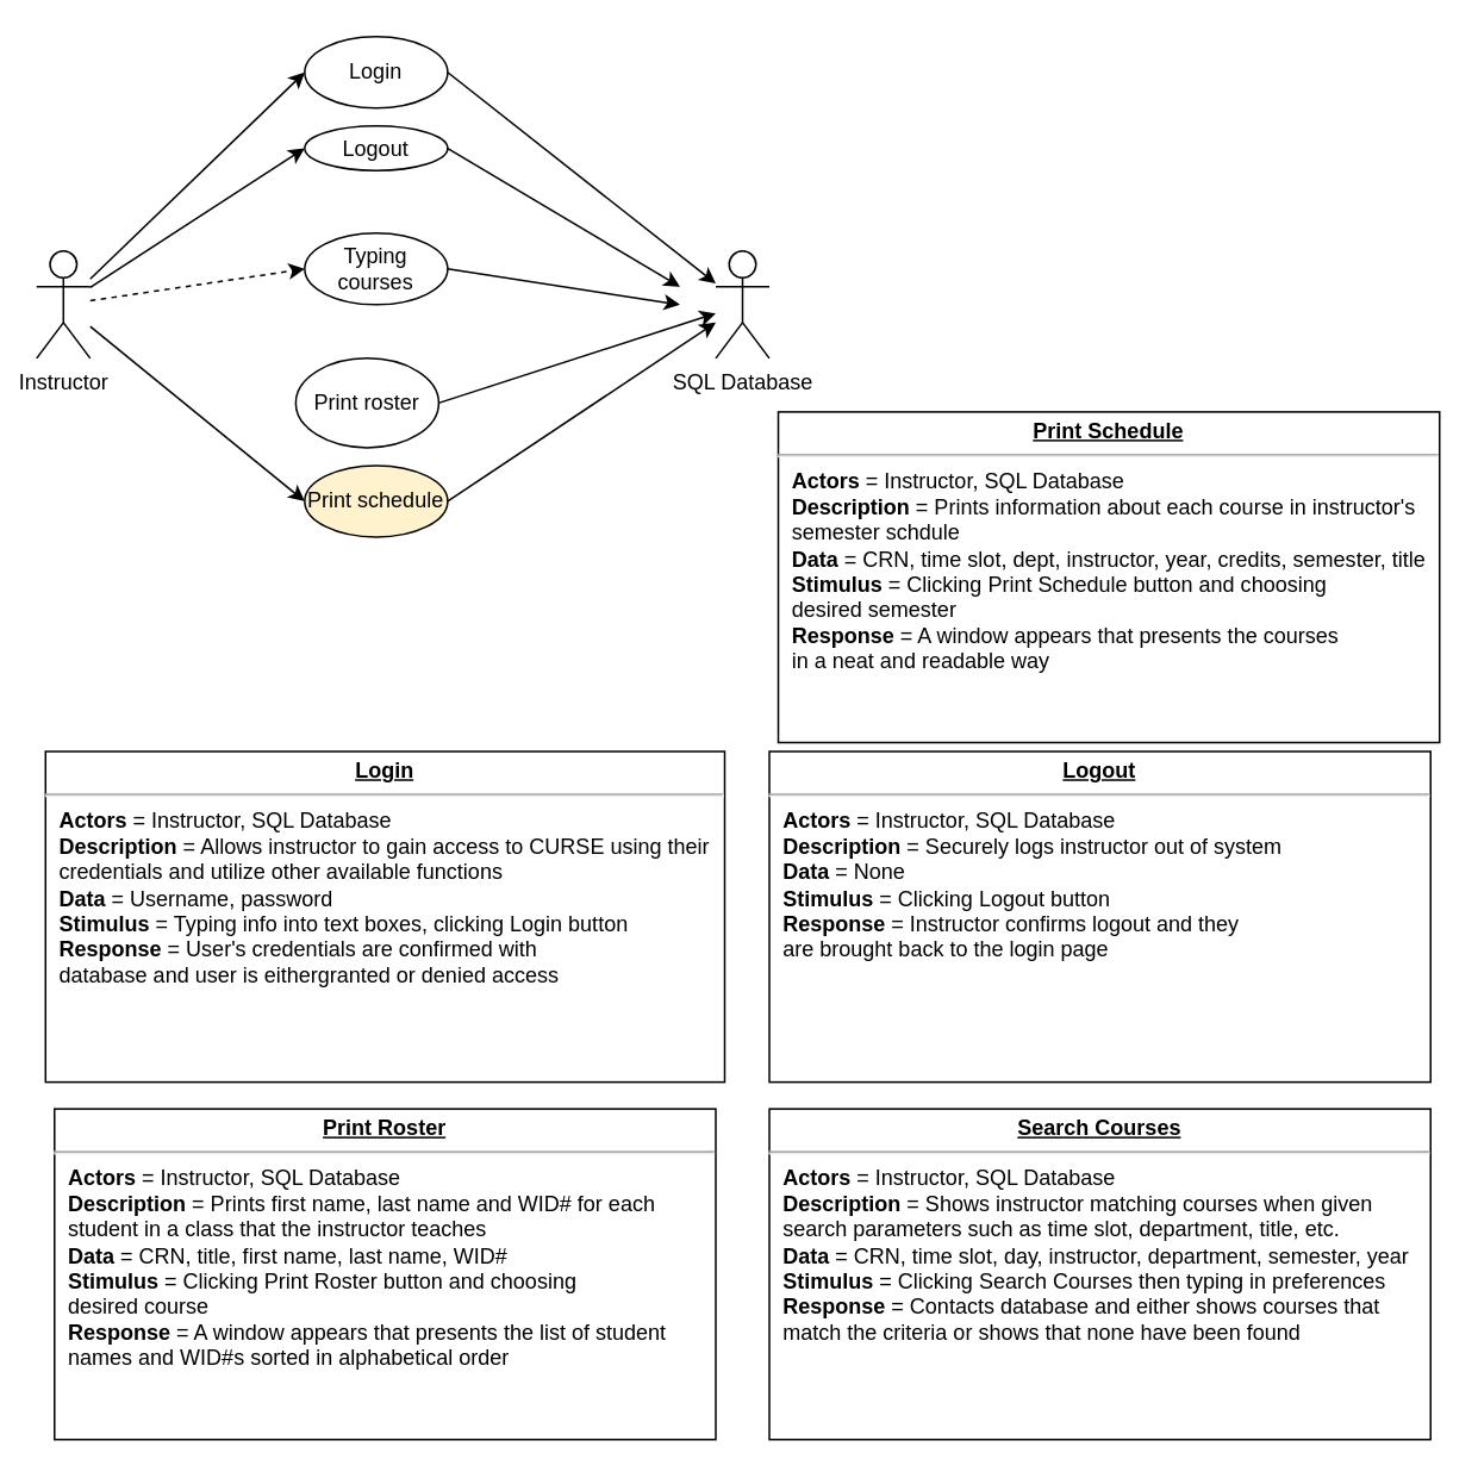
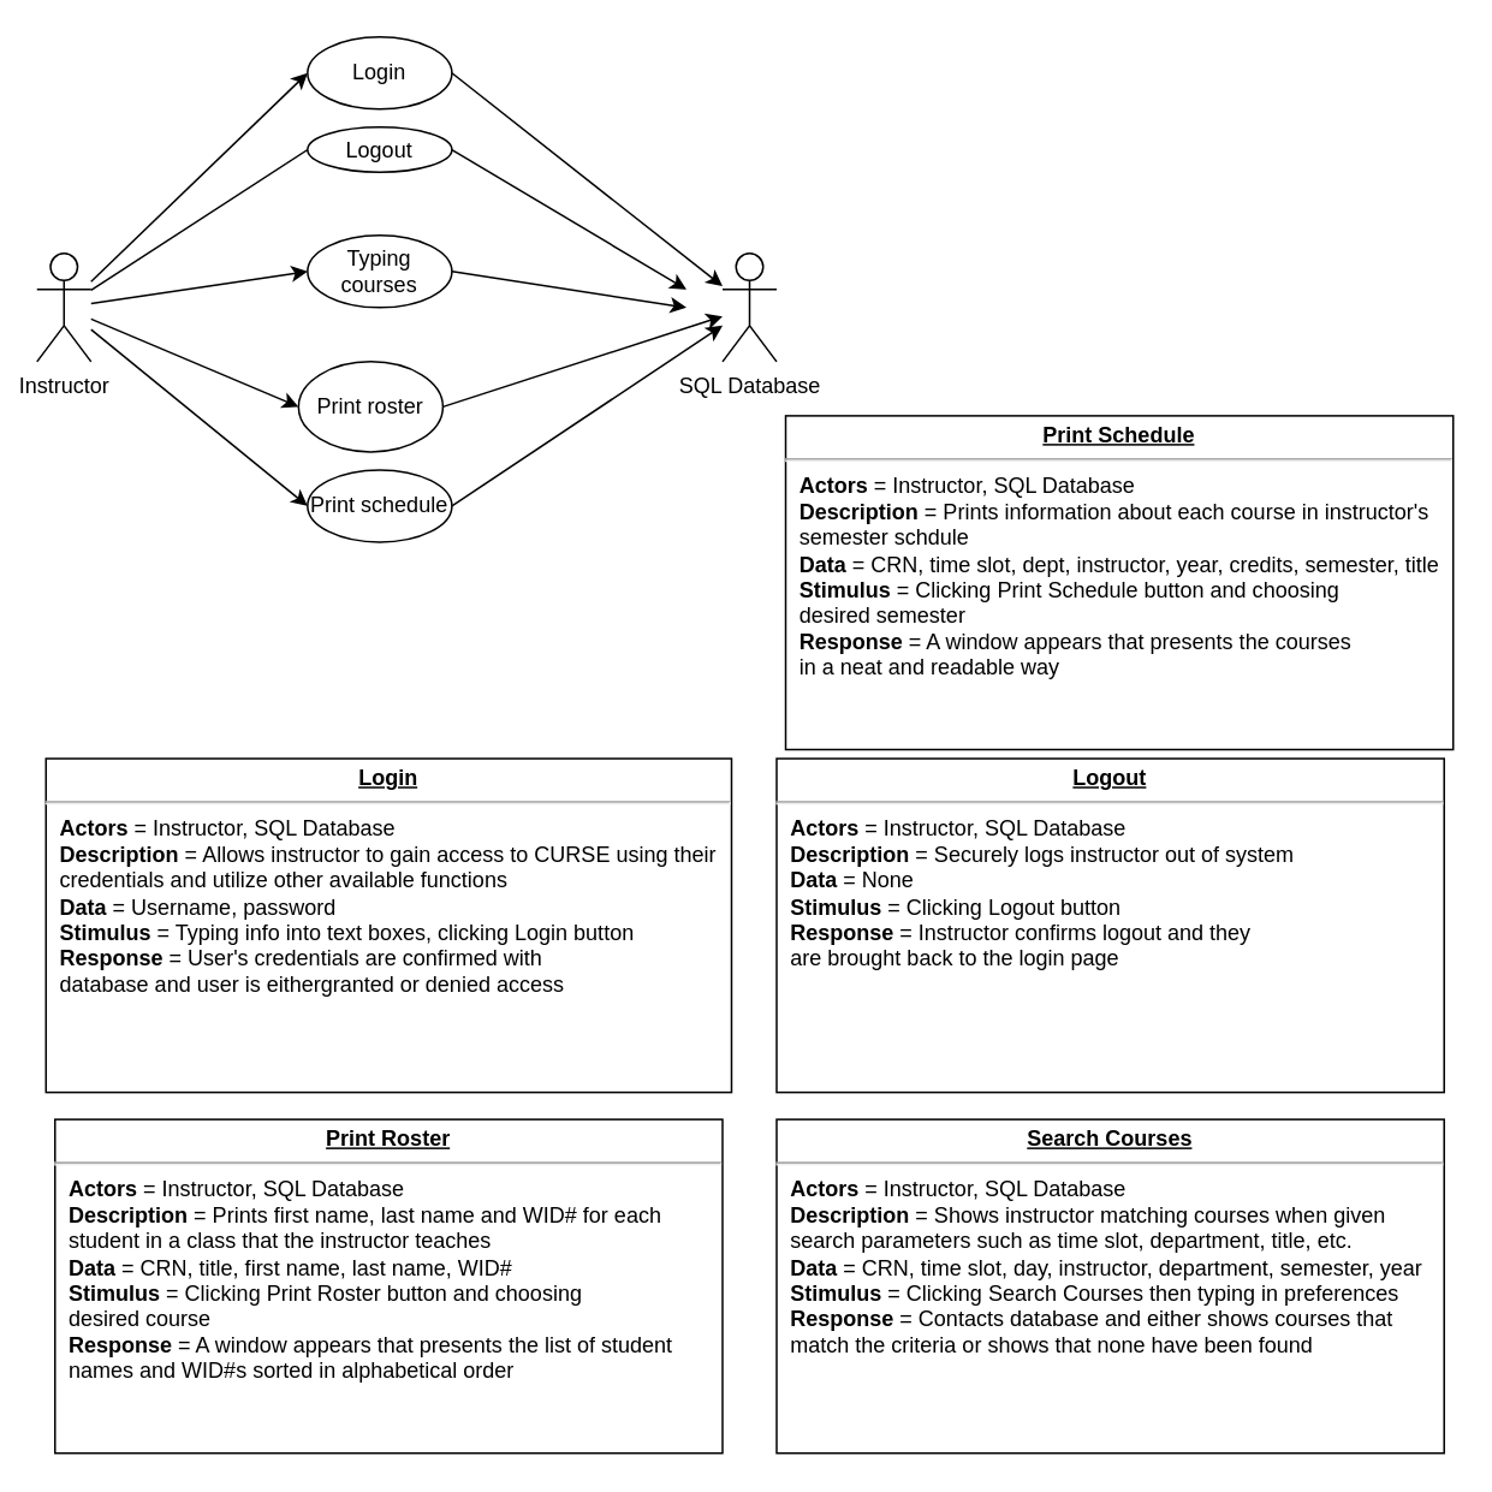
  <mxCell id="0" />
  <mxCell id="1" parent="0" />
  <mxCell id="2" value="&lt;p style=&quot;margin: 0px ; margin-top: 4px ; text-align: center ; text-decoration: underline&quot;&gt;&lt;b&gt;Print Schedule&lt;/b&gt;&lt;br&gt;&lt;/p&gt;&lt;hr&gt;&lt;p style=&quot;margin: 0px ; margin-left: 8px&quot;&gt;&lt;b&gt;Actors &lt;/b&gt;= Instructor, SQL Database&lt;br&gt;&lt;b&gt;Description &lt;/b&gt;= Prints information about each course in instructor's&lt;br&gt;semester schdule&lt;br&gt;&lt;/p&gt;&lt;p style=&quot;margin: 0px ; margin-left: 8px&quot;&gt;&lt;b&gt;Data &lt;/b&gt;= CRN, time slot, dept, instructor, year, credits, semester, title&lt;br&gt;&lt;/p&gt;&lt;p style=&quot;margin: 0px ; margin-left: 8px&quot;&gt;&lt;b&gt;Stimulus &lt;/b&gt;= Clicking Print Schedule button and choosing &lt;br&gt;desired semester&lt;br&gt;&lt;/p&gt;&lt;p style=&quot;margin: 0px ; margin-left: 8px&quot;&gt;&lt;b&gt;Response &lt;/b&gt;= A window appears that presents the courses &lt;br&gt;in a neat and readable way&lt;br&gt;&lt;/p&gt;" style="verticalAlign=top;align=left;overflow=fill;fontSize=12;fontFamily=Helvetica;html=1;" vertex="1" parent="1"><mxGeometry x="435" y="230" width="370" height="185" as="geometry" /></mxCell>
  <mxCell id="3" value="&lt;p style=&quot;margin: 0px ; margin-top: 4px ; text-align: center ; text-decoration: underline&quot;&gt;&lt;b&gt;Login&lt;/b&gt;&lt;br&gt;&lt;/p&gt;&lt;hr&gt;&lt;p style=&quot;margin: 0px ; margin-left: 8px&quot;&gt;&lt;b&gt;Actors &lt;/b&gt;= Instructor, SQL Database&lt;br&gt;&lt;b&gt;Description &lt;/b&gt;= Allows instructor to gain access to CURSE using their &lt;br&gt;credentials and utilize other available functions&lt;br&gt;&lt;/p&gt;&lt;p style=&quot;margin: 0px ; margin-left: 8px&quot;&gt;&lt;b&gt;Data &lt;/b&gt;= Username, password&lt;br&gt;&lt;/p&gt;&lt;p style=&quot;margin: 0px ; margin-left: 8px&quot;&gt;&lt;b&gt;Stimulus &lt;/b&gt;= Typing info into text boxes, clicking Login button&lt;br&gt;&lt;/p&gt;&lt;p style=&quot;margin: 0px ; margin-left: 8px&quot;&gt;&lt;b&gt;Response &lt;/b&gt;= User's credentials are confirmed with &lt;br&gt;database and user is eithergranted or denied access&lt;br&gt;&lt;/p&gt;" style="verticalAlign=top;align=left;overflow=fill;fontSize=12;fontFamily=Helvetica;html=1;" vertex="1" parent="1"><mxGeometry x="25" y="420" width="380" height="185" as="geometry" /></mxCell>
  <mxCell id="4" value="&lt;p style=&quot;margin: 0px ; margin-top: 4px ; text-align: center ; text-decoration: underline&quot;&gt;&lt;b&gt;Logout&lt;/b&gt;&lt;br&gt;&lt;/p&gt;&lt;hr&gt;&lt;p style=&quot;margin: 0px ; margin-left: 8px&quot;&gt;&lt;b&gt;Actors &lt;/b&gt;= Instructor, SQL Database&lt;br&gt;&lt;b&gt;Description &lt;/b&gt;= Securely logs instructor out of system &lt;br&gt;&lt;/p&gt;&lt;p style=&quot;margin: 0px ; margin-left: 8px&quot;&gt;&lt;b&gt;Data &lt;/b&gt;= None&lt;br&gt;&lt;/p&gt;&lt;p style=&quot;margin: 0px ; margin-left: 8px&quot;&gt;&lt;b&gt;Stimulus &lt;/b&gt;= Clicking Logout button&lt;br&gt;&lt;/p&gt;&lt;p style=&quot;margin: 0px ; margin-left: 8px&quot;&gt;&lt;b&gt;Response &lt;/b&gt;= Instructor confirms logout and they&lt;br&gt;are brought back to the login page&lt;/p&gt;" style="verticalAlign=top;align=left;overflow=fill;fontSize=12;fontFamily=Helvetica;html=1;" vertex="1" parent="1"><mxGeometry x="430" y="420" width="370" height="185" as="geometry" /></mxCell>
  <mxCell id="5" value="Instructor" style="shape=umlActor;verticalLabelPosition=bottom;labelBackgroundColor=#ffffff;verticalAlign=top;html=1;outlineConnect=0;" vertex="1" parent="1"><mxGeometry x="20" y="140" width="30" height="60" as="geometry" /></mxCell>
  <mxCell id="6" value="Login" style="ellipse;whiteSpace=wrap;html=1;" vertex="1" parent="1"><mxGeometry x="170" width="80" height="40" as="geometry" y="20" /></mxCell>
  <mxCell id="7" value="" style="endArrow=classic;html=1;entryX=0;entryY=0.5;entryDx=0;entryDy=0;" edge="1" parent="1" source="5" target="6"><mxGeometry width="50" height="50" relative="1" as="geometry"><mxPoint x="220" y="220" as="sourcePoint" /><mxPoint x="270" y="170" as="targetPoint" /></mxGeometry></mxCell>
  <mxCell id="8" value="Typing courses" style="ellipse;whiteSpace=wrap;html=1;" vertex="1" parent="1"><mxGeometry x="170" y="130" width="80" height="40" as="geometry" /></mxCell>
- <mxCell id="9" value="" style="endArrow=classic;html=1;entryX=0;entryY=0.5;entryDx=0;entryDy=0;dashed=1;" edge="1" parent="1" source="5" target="8"><mxGeometry width="50" height="50" relative="1" as="geometry"><mxPoint x="110" y="250" as="sourcePoint" /><mxPoint x="160" y="200" as="targetPoint" /></mxGeometry></mxCell>
+ <mxCell id="9" value="" style="endArrow=classic;html=1;entryX=0;entryY=0.5;entryDx=0;entryDy=0;" edge="1" parent="1" source="5" target="8"><mxGeometry width="50" height="50" relative="1" as="geometry"><mxPoint x="110" y="250" as="sourcePoint" /><mxPoint x="160" y="200" as="targetPoint" /></mxGeometry></mxCell>
  <mxCell id="10" value="Logout" style="ellipse;whiteSpace=wrap;html=1;" vertex="1" parent="1"><mxGeometry x="170" y="70" width="80" height="25" as="geometry" /></mxCell>
- <mxCell id="11" value="" style="endArrow=classic;html=1;entryX=0;entryY=0.5;entryDx=0;entryDy=0;" edge="1" parent="1" source="5" target="10"><mxGeometry width="50" height="50" relative="1" as="geometry"><mxPoint x="100" y="140" as="sourcePoint" /><mxPoint x="150" y="90" as="targetPoint" /></mxGeometry></mxCell>
- <mxCell id="12" value="Print schedule" style="ellipse;whiteSpace=wrap;html=1;fillColor=#fff2cc;" vertex="1" parent="1"><mxGeometry x="170" y="260" width="80" height="40" as="geometry" /></mxCell>
+ <mxCell id="11" value="" style="endArrow=none;html=1;entryX=0;entryY=0.5;entryDx=0;entryDy=0;" edge="1" parent="1" source="5" target="10"><mxGeometry width="50" height="50" relative="1" as="geometry"><mxPoint x="100" y="140" as="sourcePoint" /><mxPoint x="150" y="90" as="targetPoint" /></mxGeometry></mxCell>
+ <mxCell id="12" value="Print schedule" style="ellipse;whiteSpace=wrap;html=1;" vertex="1" parent="1"><mxGeometry x="170" y="260" width="80" height="40" as="geometry" /></mxCell>
+ <mxCell id="13" value="" style="endArrow=classic;html=1;entryX=0;entryY=0.5;entryDx=0;entryDy=0;" edge="1" parent="1" source="5" target="21"><mxGeometry width="50" height="50" relative="1" as="geometry"><mxPoint x="120" y="240" as="sourcePoint" /><mxPoint x="170" y="260" as="targetPoint" /></mxGeometry></mxCell>
  <mxCell id="14" value="" style="endArrow=classic;html=1;entryX=0;entryY=0.5;entryDx=0;entryDy=0;" edge="1" parent="1" source="5" target="12"><mxGeometry width="50" height="50" relative="1" as="geometry"><mxPoint x="50" y="240.001" as="sourcePoint" /><mxPoint x="170" y="329" as="targetPoint" /></mxGeometry></mxCell>
  <mxCell id="15" value="SQL Database" style="shape=umlActor;verticalLabelPosition=bottom;labelBackgroundColor=#ffffff;verticalAlign=top;html=1;" vertex="1" parent="1"><mxGeometry x="400" y="140" width="30" height="60" as="geometry" /></mxCell>
  <mxCell id="16" value="" style="endArrow=classic;html=1;exitX=1;exitY=0.5;exitDx=0;exitDy=0;" edge="1" parent="1" source="21" target="15"><mxGeometry width="50" height="50" relative="1" as="geometry"><mxPoint x="250" y="260" as="sourcePoint" /><mxPoint x="390" y="280" as="targetPoint" /></mxGeometry></mxCell>
  <mxCell id="17" value="" style="endArrow=classic;html=1;exitX=1;exitY=0.5;exitDx=0;exitDy=0;" edge="1" parent="1" source="8"><mxGeometry width="50" height="50" relative="1" as="geometry"><mxPoint x="270" y="210" as="sourcePoint" /><mxPoint x="380" y="170" as="targetPoint" /></mxGeometry></mxCell>
  <mxCell id="18" value="" style="endArrow=classic;html=1;exitX=1;exitY=0.5;exitDx=0;exitDy=0;" edge="1" parent="1" source="12" target="15"><mxGeometry width="50" height="50" relative="1" as="geometry"><mxPoint x="320" y="360" as="sourcePoint" /><mxPoint x="370" y="310" as="targetPoint" /></mxGeometry></mxCell>
  <mxCell id="19" value="" style="endArrow=classic;html=1;exitX=1;exitY=0.5;exitDx=0;exitDy=0;" edge="1" parent="1" source="6" target="15"><mxGeometry width="50" height="50" relative="1" as="geometry"><mxPoint x="330" y="100" as="sourcePoint" /><mxPoint x="380" y="50" as="targetPoint" /></mxGeometry></mxCell>
  <mxCell id="20" value="" style="endArrow=classic;html=1;exitX=1;exitY=0.5;exitDx=0;exitDy=0;" edge="1" parent="1" source="10"><mxGeometry width="50" height="50" relative="1" as="geometry"><mxPoint x="410" y="100" as="sourcePoint" /><mxPoint x="380" y="160" as="targetPoint" /></mxGeometry></mxCell>
  <mxCell id="21" value="Print roster" style="ellipse;whiteSpace=wrap;html=1;" vertex="1" parent="1"><mxGeometry x="165" y="200" width="80" height="50" as="geometry" /></mxCell>
  <mxCell id="22" value="&lt;p style=&quot;margin: 0px ; margin-top: 4px ; text-align: center ; text-decoration: underline&quot;&gt;&lt;b&gt;Print Roster&lt;/b&gt;&lt;br&gt;&lt;/p&gt;&lt;hr&gt;&lt;p style=&quot;margin: 0px ; margin-left: 8px&quot;&gt;&lt;b&gt;Actors &lt;/b&gt;= Instructor, SQL Database&lt;br&gt;&lt;b&gt;Description &lt;/b&gt;= Prints first name, last name and WID# for each&lt;br&gt;student in a class that the instructor teaches&lt;br&gt;&lt;/p&gt;&lt;p style=&quot;margin: 0px ; margin-left: 8px&quot;&gt;&lt;b&gt;Data &lt;/b&gt;= CRN, title, first name, last name, WID#&lt;br&gt;&lt;/p&gt;&lt;p style=&quot;margin: 0px ; margin-left: 8px&quot;&gt;&lt;b&gt;Stimulus &lt;/b&gt;= Clicking Print Roster button and choosing &lt;br&gt;desired course&lt;br&gt;&lt;/p&gt;&lt;p style=&quot;margin: 0px ; margin-left: 8px&quot;&gt;&lt;b&gt;Response &lt;/b&gt;= A window appears that presents the list of student&lt;br&gt;names and WID#s sorted in alphabetical order&lt;br&gt;&lt;/p&gt;" style="verticalAlign=top;align=left;overflow=fill;fontSize=12;fontFamily=Helvetica;html=1;" vertex="1" parent="1"><mxGeometry x="30" y="620" width="370" height="185" as="geometry" /></mxCell>
  <mxCell id="23" value="&lt;p style=&quot;margin: 0px ; margin-top: 4px ; text-align: center ; text-decoration: underline&quot;&gt;&lt;b&gt;Search Courses&lt;/b&gt;&lt;br&gt;&lt;/p&gt;&lt;hr&gt;&lt;p style=&quot;margin: 0px ; margin-left: 8px&quot;&gt;&lt;b&gt;Actors &lt;/b&gt;= Instructor, SQL Database&lt;br&gt;&lt;b&gt;Description &lt;/b&gt;= Shows instructor matching courses when given &lt;br&gt;search parameters such as time slot, department, title, etc.&lt;br&gt;&lt;/p&gt;&lt;p style=&quot;margin: 0px ; margin-left: 8px&quot;&gt;&lt;b&gt;Data &lt;/b&gt;= CRN, time slot, day, instructor, department, semester, year&lt;br&gt;&lt;/p&gt;&lt;p style=&quot;margin: 0px ; margin-left: 8px&quot;&gt;&lt;b&gt;Stimulus &lt;/b&gt;= Clicking Search Courses then typing in preferences&lt;br&gt;&lt;/p&gt;&lt;p style=&quot;margin: 0px ; margin-left: 8px&quot;&gt;&lt;b&gt;Response &lt;/b&gt;= Contacts database and either shows courses that&lt;br&gt;match the criteria or shows that none have been found&lt;br&gt;&lt;/p&gt;" style="verticalAlign=top;align=left;overflow=fill;fontSize=12;fontFamily=Helvetica;html=1;" vertex="1" parent="1"><mxGeometry x="430" y="620" width="370" height="185" as="geometry" /></mxCell>
